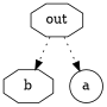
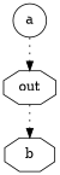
  digraph {
    node [shape=octagon]
    edge [style=dotted]
    out
    b
    a [shape=circle]
    out -> b
-   out -> a
+   a -> out
  }
